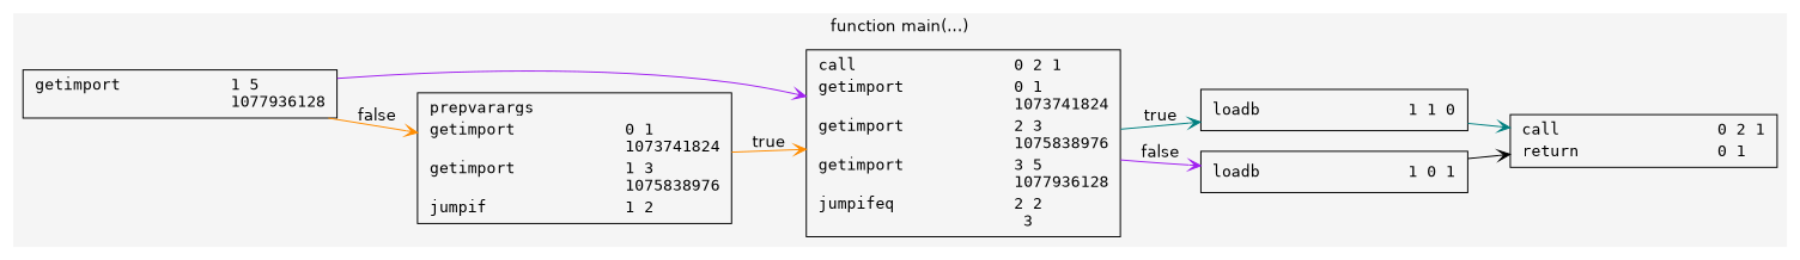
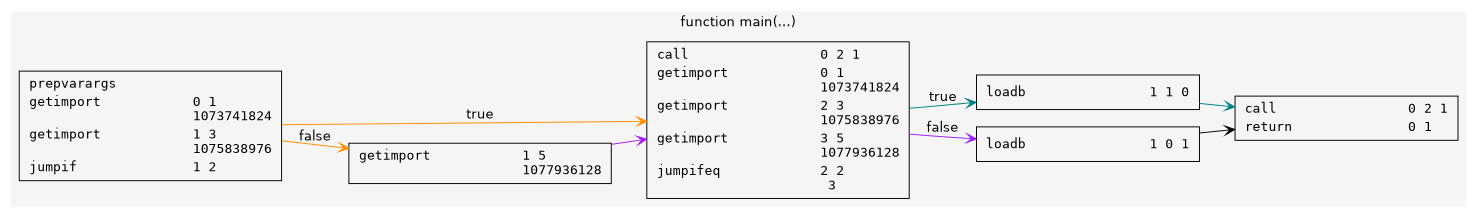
  digraph {
    rankdir=LR
    node [fontname=Monospace shape=box]
    edge [arrowhead=vee arrowtail=none fontname=Helvetica color=darkorange]
    n1 [label=<<TABLE BORDER="0" CELLSPACING="0" ALIGN="LEFT"><TR><TD ALIGN="LEFT" VALIGN="top">prepvarargs         </TD><TD ALIGN="LEFT"></TD></TR><TR><TD ALIGN="LEFT" VALIGN="top">getimport           </TD><TD ALIGN="LEFT">0 1<BR ALIGN="LEFT"/>1073741824</TD></TR><TR><TD ALIGN="LEFT" VALIGN="top">getimport           </TD><TD ALIGN="LEFT">1 3<BR ALIGN="LEFT"/>1075838976</TD></TR><TR><TD ALIGN="LEFT" VALIGN="top">jumpif              </TD><TD ALIGN="LEFT">1 2</TD></TR></TABLE>>]
    n2 [label=<<TABLE BORDER="0" CELLSPACING="0" ALIGN="LEFT"><TR><TD ALIGN="LEFT" VALIGN="top">getimport           </TD><TD ALIGN="LEFT">1 5<BR ALIGN="LEFT"/>1077936128</TD></TR></TABLE>>]
    n3 [label=<<TABLE BORDER="0" CELLSPACING="0" ALIGN="LEFT"><TR><TD ALIGN="LEFT" VALIGN="top">call                </TD><TD ALIGN="LEFT">0 2 1</TD></TR><TR><TD ALIGN="LEFT" VALIGN="top">getimport           </TD><TD ALIGN="LEFT">0 1<BR ALIGN="LEFT"/>1073741824</TD></TR><TR><TD ALIGN="LEFT" VALIGN="top">getimport           </TD><TD ALIGN="LEFT">2 3<BR ALIGN="LEFT"/>1075838976</TD></TR><TR><TD ALIGN="LEFT" VALIGN="top">getimport           </TD><TD ALIGN="LEFT">3 5<BR ALIGN="LEFT"/>1077936128</TD></TR><TR><TD ALIGN="LEFT" VALIGN="top">jumpifeq            </TD><TD ALIGN="LEFT">2 2<BR ALIGN="LEFT"/>3</TD></TR></TABLE>>]
    n4 [label=<<TABLE BORDER="0" CELLSPACING="0" ALIGN="LEFT"><TR><TD ALIGN="LEFT" VALIGN="top">loadb               </TD><TD ALIGN="LEFT">1 0 1</TD></TR></TABLE>>]
    n5 [label=<<TABLE BORDER="0" CELLSPACING="0" ALIGN="LEFT"><TR><TD ALIGN="LEFT" VALIGN="top">loadb               </TD><TD ALIGN="LEFT">1 1 0</TD></TR></TABLE>>]
    n6 [label=<<TABLE BORDER="0" CELLSPACING="0" ALIGN="LEFT"><TR><TD ALIGN="LEFT" VALIGN="top">call                </TD><TD ALIGN="LEFT">0 2 1</TD></TR><TR><TD ALIGN="LEFT" VALIGN="top">return              </TD><TD ALIGN="LEFT">0 1</TD></TR></TABLE>>]
    subgraph cluster_1 {
      color="#F5F5F5"
      fontname=Helvetica
      label="function main(...)"
      style=filled
      n1
      n2
      n3
      n4
      n5
      n6
    }
-   n2 -> n1 [label=false]
+   n1 -> n2 [label=false]
    n1 -> n3 [label=true]
    n2 -> n3 [color=purple]
    n3 -> n4 [label=false color=purple]
    n3 -> n5 [label=true color=teal]
    n4 -> n6 [color=black]
    n5 -> n6 [color=teal]
  }
